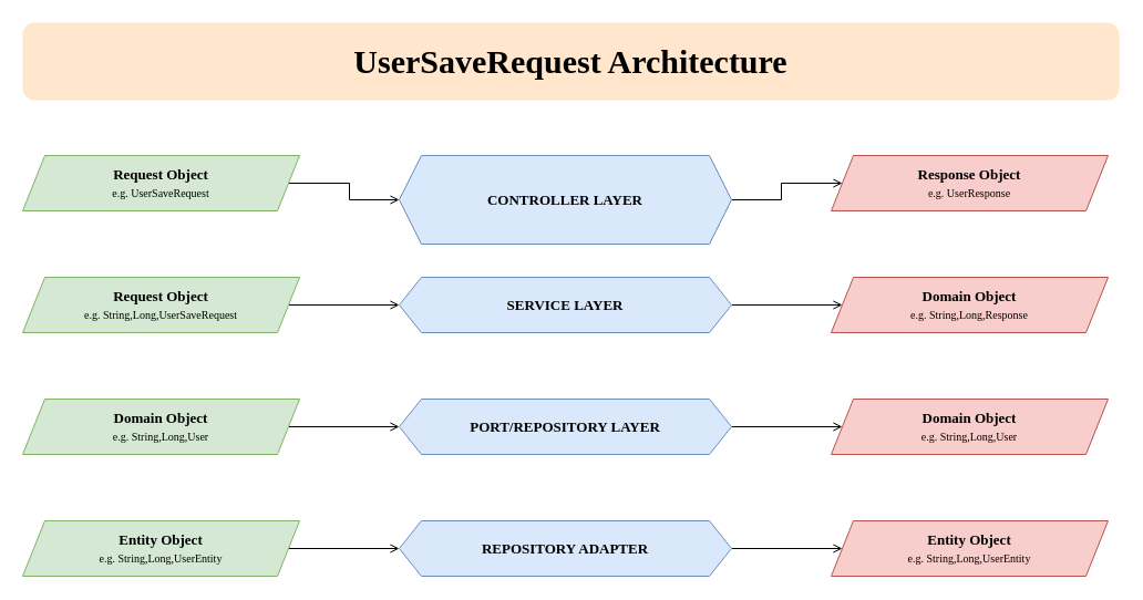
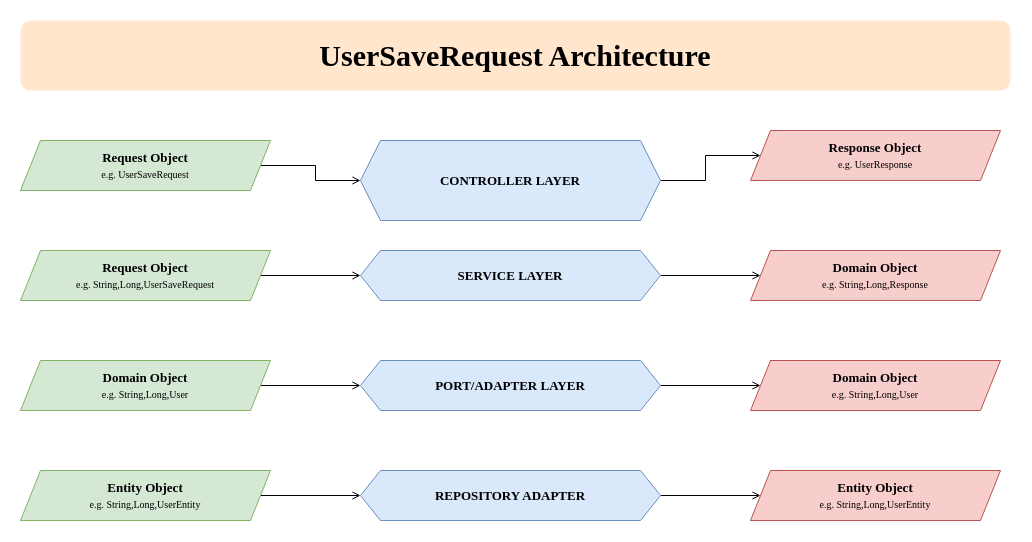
  <mxCell id="0" />
  <mxCell id="1" parent="0" />
  <mxCell id="2" style="edgeStyle=orthogonalEdgeStyle;rounded=0;orthogonalLoop=1;jettySize=auto;html=1;exitX=1;exitY=0.5;exitDx=0;exitDy=0;endArrow=open;endFill=0;fontSize=13;" parent="1" source="3" target="6" edge="1"><mxGeometry relative="1" as="geometry" /></mxCell>
  <mxCell id="3" value="&lt;font face=&quot;SF Mono&quot; style=&quot;font-size: 13px;&quot;&gt;&lt;b style=&quot;font-size: 13px;&quot;&gt;CONTROLLER LAYER&lt;/b&gt;&lt;/font&gt;" style="shape=hexagon;perimeter=hexagonPerimeter2;whiteSpace=wrap;html=1;fixedSize=1;fillColor=#dae8fc;strokeColor=#6c8ebf;fontSize=13;" parent="1" vertex="1"><mxGeometry x="360" y="140" width="300" height="80" as="geometry" /></mxCell>
  <mxCell id="4" style="edgeStyle=orthogonalEdgeStyle;rounded=0;orthogonalLoop=1;jettySize=auto;html=1;exitX=1;exitY=0.5;exitDx=0;exitDy=0;entryX=0;entryY=0.5;entryDx=0;entryDy=0;endArrow=open;endFill=0;fontSize=13;" parent="1" source="5" target="3" edge="1"><mxGeometry relative="1" as="geometry" /></mxCell>
  <mxCell id="5" value="&lt;font face=&quot;SF Mono&quot; style=&quot;font-size: 13px&quot;&gt;&lt;b style=&quot;font-size: 13px&quot;&gt;Request Object&lt;br&gt;&lt;/b&gt;&lt;/font&gt;&lt;font face=&quot;SF Mono&quot; style=&quot;font-size: 10px&quot;&gt;e.g. UserSaveRequest&lt;/font&gt;&lt;font face=&quot;SF Mono&quot; style=&quot;font-size: 13px&quot;&gt;&lt;br style=&quot;font-size: 13px&quot;&gt;&lt;/font&gt;" style="shape=parallelogram;perimeter=parallelogramPerimeter;whiteSpace=wrap;html=1;fixedSize=1;fillColor=#d5e8d4;strokeColor=#82b366;fontSize=13;" parent="1" vertex="1"><mxGeometry x="20" y="140" width="250" height="50" as="geometry" /></mxCell>
- <mxCell id="6" value="&lt;font face=&quot;SF Mono&quot; style=&quot;font-size: 13px&quot;&gt;&lt;b style=&quot;font-size: 13px&quot;&gt;Response&amp;nbsp;&lt;/b&gt;&lt;/font&gt;&lt;span style=&quot;font-family: &amp;quot;sf mono&amp;quot; ; font-size: 13px&quot;&gt;&lt;b style=&quot;font-size: 13px&quot;&gt;Object&lt;br&gt;&lt;/b&gt;&lt;/span&gt;&lt;span style=&quot;font-family: &amp;quot;sf mono&amp;quot; ; font-size: 10px&quot;&gt;e.g. UserResponse&lt;/span&gt;&lt;span style=&quot;font-family: &amp;quot;sf mono&amp;quot; ; font-size: 13px&quot;&gt;&lt;br style=&quot;font-size: 13px&quot;&gt;&lt;/span&gt;" style="shape=parallelogram;perimeter=parallelogramPerimeter;whiteSpace=wrap;html=1;fixedSize=1;fillColor=#f8cecc;strokeColor=#b85450;fontSize=13;" parent="1" vertex="1"><mxGeometry x="750" y="140" width="250" height="50" as="geometry" /></mxCell>
+ <mxCell id="6" value="&lt;font face=&quot;SF Mono&quot; style=&quot;font-size: 13px&quot;&gt;&lt;b style=&quot;font-size: 13px&quot;&gt;Response&amp;nbsp;&lt;/b&gt;&lt;/font&gt;&lt;span style=&quot;font-family: &amp;quot;sf mono&amp;quot; ; font-size: 13px&quot;&gt;&lt;b style=&quot;font-size: 13px&quot;&gt;Object&lt;br&gt;&lt;/b&gt;&lt;/span&gt;&lt;span style=&quot;font-family: &amp;quot;sf mono&amp;quot; ; font-size: 10px&quot;&gt;e.g. UserResponse&lt;/span&gt;&lt;span style=&quot;font-family: &amp;quot;sf mono&amp;quot; ; font-size: 13px&quot;&gt;&lt;br style=&quot;font-size: 13px&quot;&gt;&lt;/span&gt;" style="shape=parallelogram;perimeter=parallelogramPerimeter;whiteSpace=wrap;html=1;fixedSize=1;fillColor=#f8cecc;strokeColor=#b85450;fontSize=13;" parent="1" vertex="1"><mxGeometry x="750" y="130" width="250" height="50" as="geometry" /></mxCell>
  <mxCell id="7" style="edgeStyle=orthogonalEdgeStyle;rounded=0;orthogonalLoop=1;jettySize=auto;html=1;exitX=1;exitY=0.5;exitDx=0;exitDy=0;endArrow=open;endFill=0;fontSize=13;" parent="1" source="8" target="11" edge="1"><mxGeometry relative="1" as="geometry" /></mxCell>
  <mxCell id="8" value="&lt;font face=&quot;SF Mono&quot; style=&quot;font-size: 13px;&quot;&gt;SERVICE LAYER&lt;/font&gt;" style="shape=hexagon;perimeter=hexagonPerimeter2;whiteSpace=wrap;html=1;fixedSize=1;fillColor=#dae8fc;strokeColor=#6c8ebf;fontStyle=1;fontSize=13;" parent="1" vertex="1"><mxGeometry x="360" y="250" width="300" height="50" as="geometry" /></mxCell>
  <mxCell id="9" style="edgeStyle=orthogonalEdgeStyle;rounded=0;orthogonalLoop=1;jettySize=auto;html=1;exitX=1;exitY=0.5;exitDx=0;exitDy=0;entryX=0;entryY=0.5;entryDx=0;entryDy=0;endArrow=open;endFill=0;fontSize=13;" parent="1" source="10" target="8" edge="1"><mxGeometry relative="1" as="geometry" /></mxCell>
  <mxCell id="10" value="&lt;font face=&quot;SF Mono&quot; style=&quot;font-size: 13px&quot;&gt;Request Object&lt;br&gt;&lt;/font&gt;&lt;span style=&quot;font-family: &amp;quot;sf mono&amp;quot; ; font-size: 10px ; font-weight: 400&quot;&gt;e.g. String,Long,UserSaveRequest&lt;/span&gt;&lt;font face=&quot;SF Mono&quot; style=&quot;font-size: 13px&quot;&gt;&lt;br style=&quot;font-size: 13px&quot;&gt;&lt;/font&gt;" style="shape=parallelogram;perimeter=parallelogramPerimeter;whiteSpace=wrap;html=1;fixedSize=1;fillColor=#d5e8d4;strokeColor=#82b366;fontStyle=1;fontSize=13;" parent="1" vertex="1"><mxGeometry x="20" y="250" width="250" height="50" as="geometry" /></mxCell>
  <mxCell id="11" value="&lt;font face=&quot;SF Mono&quot; style=&quot;font-size: 13px&quot;&gt;Domain&amp;nbsp;&lt;/font&gt;&lt;span style=&quot;font-family: &amp;quot;sf mono&amp;quot; ; font-size: 13px&quot;&gt;Object&lt;br&gt;&lt;/span&gt;&lt;span style=&quot;font-family: &amp;quot;sf mono&amp;quot; ; font-size: 10px ; font-weight: 400&quot;&gt;e.g. String,Long,Response&lt;/span&gt;&lt;span style=&quot;font-family: &amp;quot;sf mono&amp;quot; ; font-size: 13px&quot;&gt;&lt;br style=&quot;font-size: 13px&quot;&gt;&lt;/span&gt;" style="shape=parallelogram;perimeter=parallelogramPerimeter;whiteSpace=wrap;html=1;fixedSize=1;fillColor=#f8cecc;strokeColor=#b85450;fontStyle=1;fontSize=13;" parent="1" vertex="1"><mxGeometry x="750" y="250" width="250" height="50" as="geometry" /></mxCell>
  <mxCell id="12" style="edgeStyle=orthogonalEdgeStyle;rounded=0;orthogonalLoop=1;jettySize=auto;html=1;exitX=1;exitY=0.5;exitDx=0;exitDy=0;endArrow=open;endFill=0;fontSize=13;" parent="1" source="13" target="16" edge="1"><mxGeometry relative="1" as="geometry" /></mxCell>
- <mxCell id="13" value="&lt;font face=&quot;SF Mono&quot; style=&quot;font-size: 13px;&quot;&gt;PORT/REPOSITORY LAYER&lt;/font&gt;" style="shape=hexagon;perimeter=hexagonPerimeter2;whiteSpace=wrap;html=1;fixedSize=1;fillColor=#dae8fc;strokeColor=#6c8ebf;fontStyle=1;fontSize=13;" parent="1" vertex="1"><mxGeometry x="360" y="360" width="300" height="50" as="geometry" /></mxCell>
+ <mxCell id="13" value="&lt;font face=&quot;SF Mono&quot; style=&quot;font-size: 13px;&quot;&gt;PORT/ADAPTER LAYER&lt;/font&gt;" style="shape=hexagon;perimeter=hexagonPerimeter2;whiteSpace=wrap;html=1;fixedSize=1;fillColor=#dae8fc;strokeColor=#6c8ebf;fontStyle=1;fontSize=13;" parent="1" vertex="1"><mxGeometry x="360" y="360" width="300" height="50" as="geometry" /></mxCell>
  <mxCell id="14" style="edgeStyle=orthogonalEdgeStyle;rounded=0;orthogonalLoop=1;jettySize=auto;html=1;exitX=1;exitY=0.5;exitDx=0;exitDy=0;entryX=0;entryY=0.5;entryDx=0;entryDy=0;endArrow=open;endFill=0;fontSize=13;" parent="1" source="15" target="13" edge="1"><mxGeometry relative="1" as="geometry" /></mxCell>
  <mxCell id="15" value="&lt;font face=&quot;SF Mono&quot; style=&quot;font-size: 13px&quot;&gt;Domain Object&lt;br&gt;&lt;/font&gt;&lt;span style=&quot;font-family: &amp;quot;sf mono&amp;quot; ; font-size: 10px ; font-weight: 400&quot;&gt;e.g. String,Long,User&lt;/span&gt;&lt;font face=&quot;SF Mono&quot; style=&quot;font-size: 13px&quot;&gt;&lt;br style=&quot;font-size: 13px&quot;&gt;&lt;/font&gt;" style="shape=parallelogram;perimeter=parallelogramPerimeter;whiteSpace=wrap;html=1;fixedSize=1;fillColor=#d5e8d4;strokeColor=#82b366;fontStyle=1;fontSize=13;" parent="1" vertex="1"><mxGeometry x="20" y="360" width="250" height="50" as="geometry" /></mxCell>
  <mxCell id="16" value="&lt;span style=&quot;font-family: &amp;quot;sf mono&amp;quot; ; font-size: 13px&quot;&gt;Domain&lt;/span&gt;&lt;font face=&quot;SF Mono&quot; style=&quot;font-size: 13px&quot;&gt;&amp;nbsp;&lt;/font&gt;&lt;span style=&quot;font-family: &amp;quot;sf mono&amp;quot; ; font-size: 13px&quot;&gt;Object&lt;br&gt;&lt;/span&gt;&lt;span style=&quot;font-family: &amp;quot;sf mono&amp;quot; ; font-size: 10px ; font-weight: 400&quot;&gt;e.g. String,Long,User&lt;/span&gt;&lt;span style=&quot;font-family: &amp;quot;sf mono&amp;quot; ; font-size: 13px&quot;&gt;&lt;br style=&quot;font-size: 13px&quot;&gt;&lt;/span&gt;" style="shape=parallelogram;perimeter=parallelogramPerimeter;whiteSpace=wrap;html=1;fixedSize=1;fillColor=#f8cecc;strokeColor=#b85450;fontStyle=1;fontSize=13;" parent="1" vertex="1"><mxGeometry x="750" y="360" width="250" height="50" as="geometry" /></mxCell>
  <mxCell id="17" value="UserSaveRequest Architecture" style="rounded=1;whiteSpace=wrap;html=1;fontSize=30;fillColor=#ffe6cc;strokeColor=none;fontFamily=SF Mono;fontStyle=1" parent="1" vertex="1"><mxGeometry x="20" y="20" width="990" height="70" as="geometry" /></mxCell>
  <mxCell id="18" style="edgeStyle=orthogonalEdgeStyle;rounded=0;orthogonalLoop=1;jettySize=auto;html=1;exitX=1;exitY=0.5;exitDx=0;exitDy=0;endArrow=open;endFill=0;fontSize=13;" parent="1" source="19" target="22" edge="1"><mxGeometry relative="1" as="geometry" /></mxCell>
  <mxCell id="19" value="&lt;font face=&quot;SF Mono&quot; style=&quot;font-size: 13px;&quot;&gt;REPOSITORY ADAPTER&lt;/font&gt;" style="shape=hexagon;perimeter=hexagonPerimeter2;whiteSpace=wrap;html=1;fixedSize=1;fillColor=#dae8fc;strokeColor=#6c8ebf;fontStyle=1;fontSize=13;" parent="1" vertex="1"><mxGeometry x="360" y="470" width="300" height="50" as="geometry" /></mxCell>
  <mxCell id="20" style="edgeStyle=orthogonalEdgeStyle;rounded=0;orthogonalLoop=1;jettySize=auto;html=1;exitX=1;exitY=0.5;exitDx=0;exitDy=0;entryX=0;entryY=0.5;entryDx=0;entryDy=0;endArrow=open;endFill=0;fontSize=13;" parent="1" source="21" target="19" edge="1"><mxGeometry relative="1" as="geometry" /></mxCell>
  <mxCell id="21" value="&lt;font face=&quot;SF Mono&quot; style=&quot;font-size: 13px&quot;&gt;Entity Object&lt;br&gt;&lt;/font&gt;&lt;span style=&quot;font-family: &amp;quot;sf mono&amp;quot; ; font-size: 10px ; font-weight: 400&quot;&gt;e.g. String,Long,UserEntity&lt;/span&gt;&lt;font face=&quot;SF Mono&quot; style=&quot;font-size: 13px&quot;&gt;&lt;br style=&quot;font-size: 13px&quot;&gt;&lt;/font&gt;" style="shape=parallelogram;perimeter=parallelogramPerimeter;whiteSpace=wrap;html=1;fixedSize=1;fillColor=#d5e8d4;strokeColor=#82b366;fontStyle=1;fontSize=13;" parent="1" vertex="1"><mxGeometry x="20" y="470" width="250" height="50" as="geometry" /></mxCell>
  <mxCell id="22" value="&lt;span style=&quot;font-family: &amp;quot;sf mono&amp;quot; ; font-size: 13px&quot;&gt;Entity&lt;/span&gt;&lt;font face=&quot;SF Mono&quot; style=&quot;font-size: 13px&quot;&gt;&amp;nbsp;&lt;/font&gt;&lt;span style=&quot;font-family: &amp;quot;sf mono&amp;quot; ; font-size: 13px&quot;&gt;Object&lt;br&gt;&lt;/span&gt;&lt;span style=&quot;font-family: &amp;quot;sf mono&amp;quot; ; font-size: 10px ; font-weight: 400&quot;&gt;e.g. String,Long,UserEntity&lt;/span&gt;&lt;span style=&quot;font-family: &amp;quot;sf mono&amp;quot; ; font-size: 13px&quot;&gt;&lt;br style=&quot;font-size: 13px&quot;&gt;&lt;/span&gt;" style="shape=parallelogram;perimeter=parallelogramPerimeter;whiteSpace=wrap;html=1;fixedSize=1;fillColor=#f8cecc;strokeColor=#b85450;fontStyle=1;fontSize=13;" parent="1" vertex="1"><mxGeometry x="750" y="470" width="250" height="50" as="geometry" /></mxCell>
